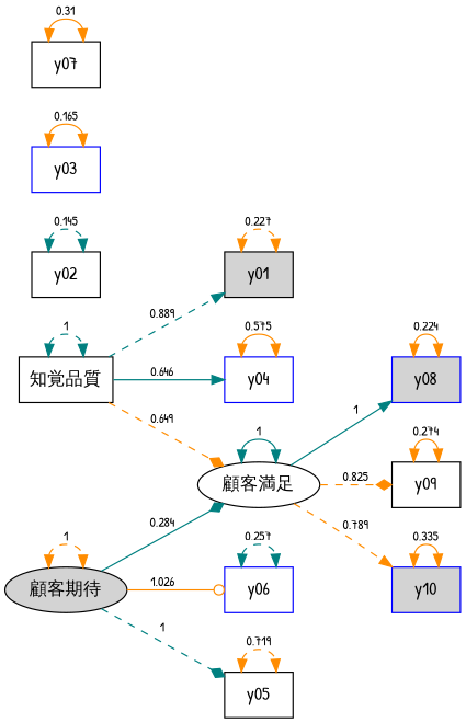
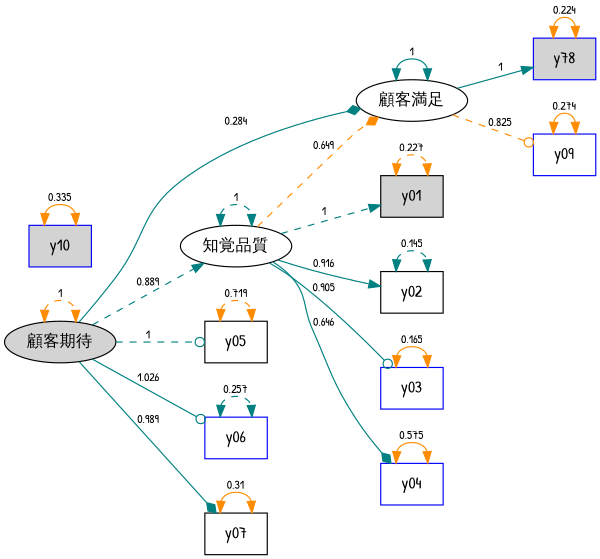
  digraph {
    fontname="Patrick Hand"
    rankdir=LR
    node [color=black fillcolor=white fontname="Patrick Hand" fontsize=14 shape=box style=filled]
    edge [color=teal fontname="Patrick Hand" fontsize=10 penwidth=1.001 style=solid]
    "顧客満足" [shape=ellipse]
-   y08 [color=blue fillcolor=lightgrey]
-   y09
+   y08 [color=blue fillcolor=lightgrey label=y78]
+   y09 [color=blue]
    y10 [color=blue fillcolor=lightgrey]
-   "知覚品質"
+   "知覚品質" [shape=ellipse]
    y01 [fillcolor=lightgrey]
    y02
    y03 [color=blue]
    y04 [color=blue]
    "顧客期待" [fillcolor=lightgrey shape=ellipse]
    y05
    y06 [color=blue]
    y07
    "顧客満足" -> "顧客満足" [dir=both label=1]
    "顧客満足" -> y08 [arrowhead=normal label=1]
-   "顧客満足" -> y09 [arrowhead=diamond color=darkorange label=0.825 style=dashed]
-   "顧客満足" -> y10 [arrowhead=normal color=darkorange label=0.789 style=dashed]
+   "顧客満足" -> y09 [arrowhead=odot color=darkorange label=0.825 style=dashed]
    y08 -> y08 [color=darkorange dir=both label=0.224]
    y09 -> y09 [color=darkorange dir=both label=0.274]
    y10 -> y10 [color=darkorange dir=both label=0.335]
    "知覚品質" -> "顧客満足" [arrowhead=diamond color=darkorange label=0.649 style=dashed]
    "知覚品質" -> "知覚品質" [dir=both label=1 style=dashed]
-   "知覚品質" -> y01 [arrowhead=normal label=0.889 style=dashed]
-   "知覚品質" -> y04 [arrowhead=normal label=0.646]
+   "知覚品質" -> y01 [arrowhead=normal label=1 style=dashed]
+   "知覚品質" -> y02 [arrowhead=normal label=0.916]
+   "知覚品質" -> y03 [arrowhead=odot label=0.905]
+   "知覚品質" -> y04 [arrowhead=diamond label=0.646]
    y01 -> y01 [color=darkorange dir=both label=0.227 style=dashed]
    y02 -> y02 [dir=both label=0.145 style=dashed]
    y03 -> y03 [color=darkorange dir=both label=0.165]
    y04 -> y04 [color=darkorange dir=both label=0.575]
    "顧客期待" -> "顧客満足" [arrowhead=diamond label=0.284]
+   "顧客期待" -> "知覚品質" [arrowhead=normal label=0.889 style=dashed]
    "顧客期待" -> "顧客期待" [color=darkorange dir=both label=1 style=dashed]
-   "顧客期待" -> y05 [arrowhead=diamond label=1 style=dashed]
-   "顧客期待" -> y06 [arrowhead=odot color=darkorange label=1.026]
+   "顧客期待" -> y05 [arrowhead=odot label=1 style=dashed]
+   "顧客期待" -> y06 [arrowhead=odot label=1.026]
+   "顧客期待" -> y07 [arrowhead=diamond label=0.989]
    y05 -> y05 [color=darkorange dir=both label=0.719 style=dashed]
    y06 -> y06 [dir=both label=0.257 style=dashed]
    y07 -> y07 [color=darkorange dir=both label=0.31]
  }
